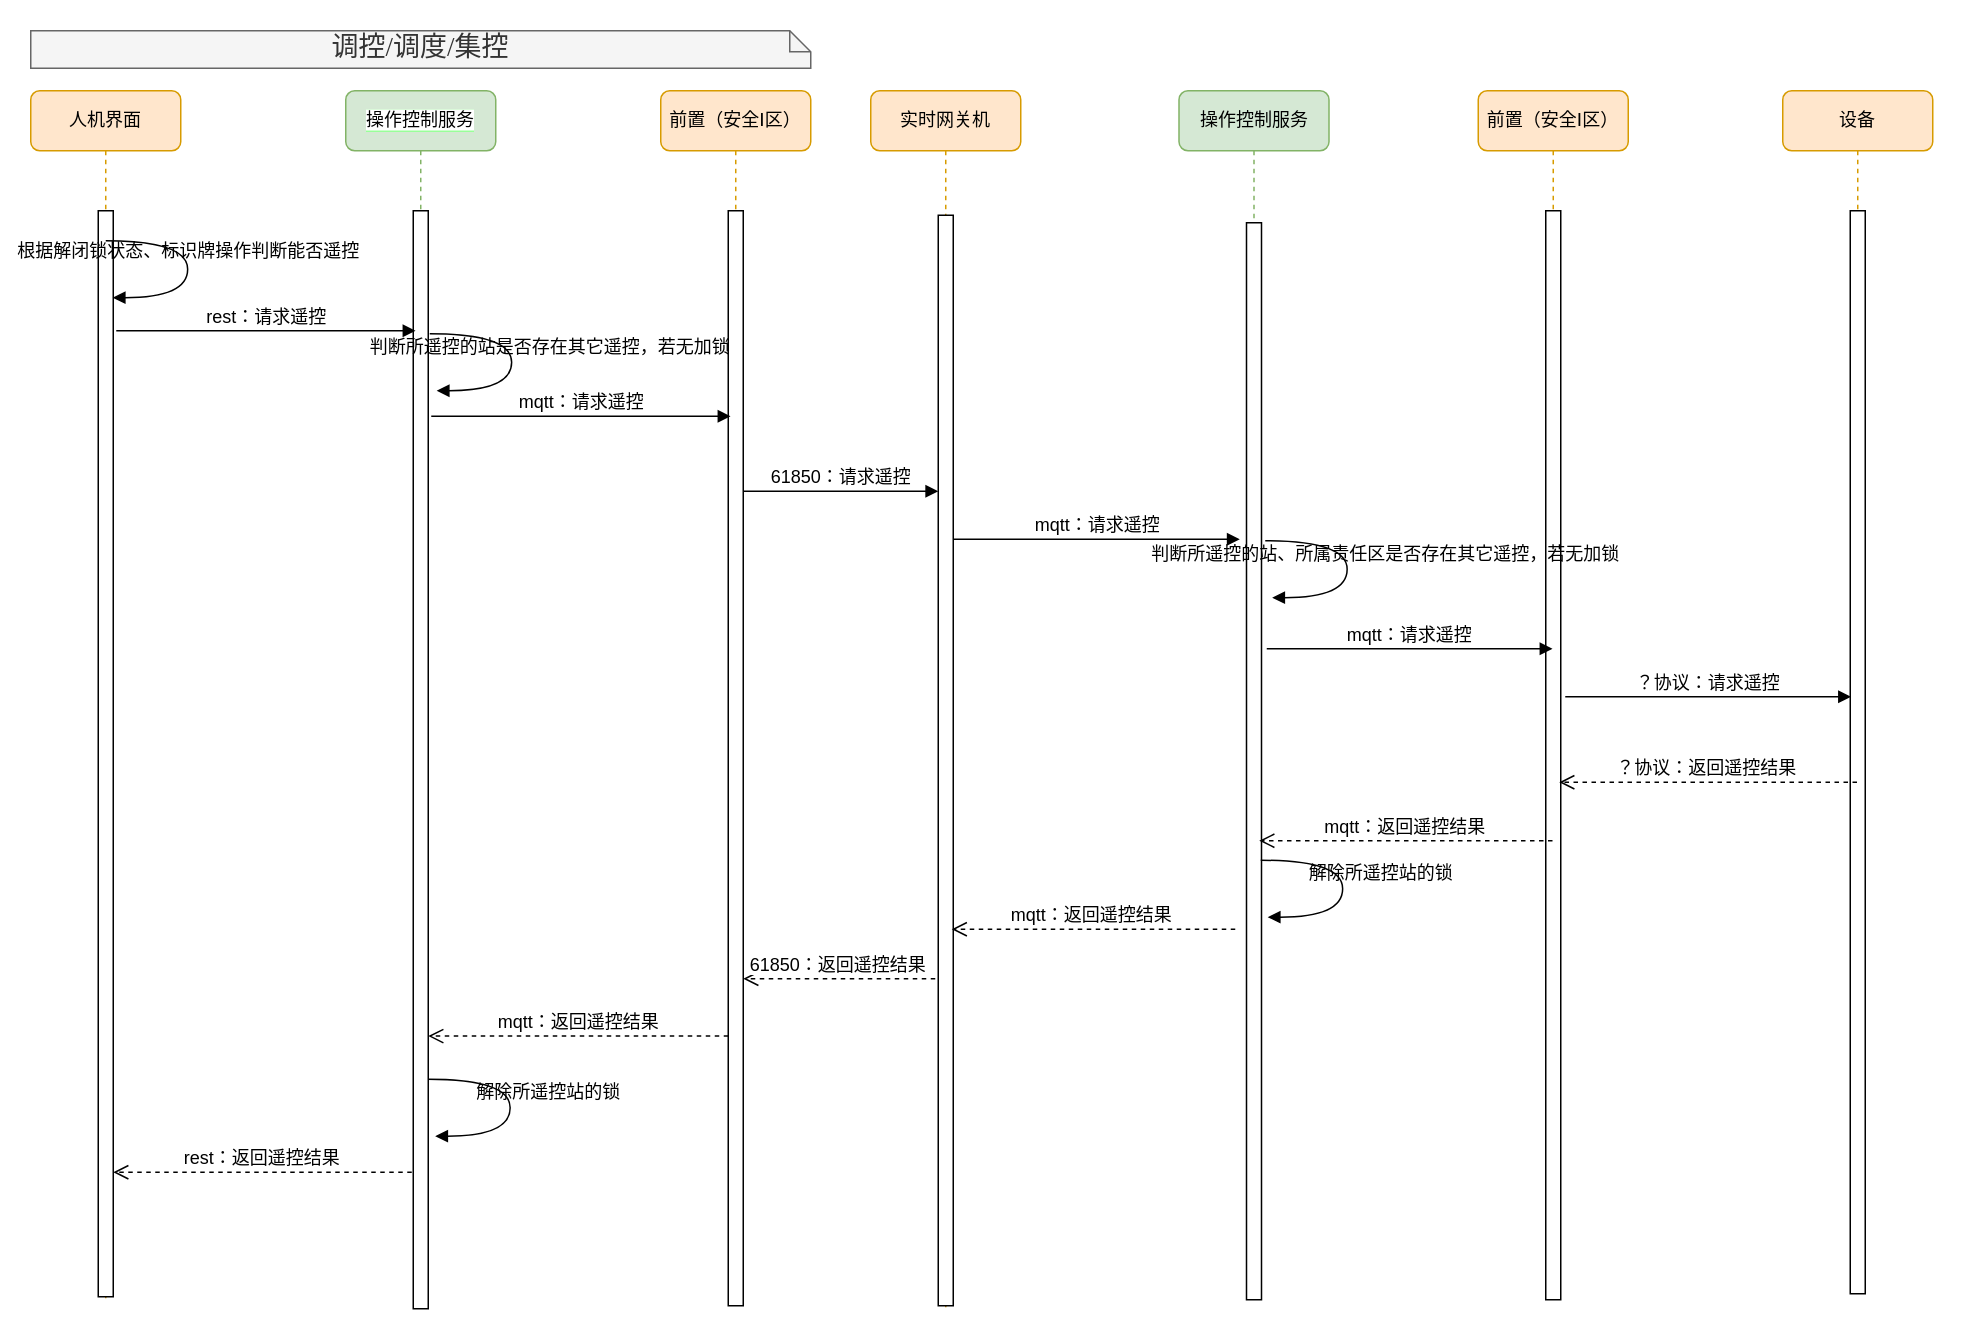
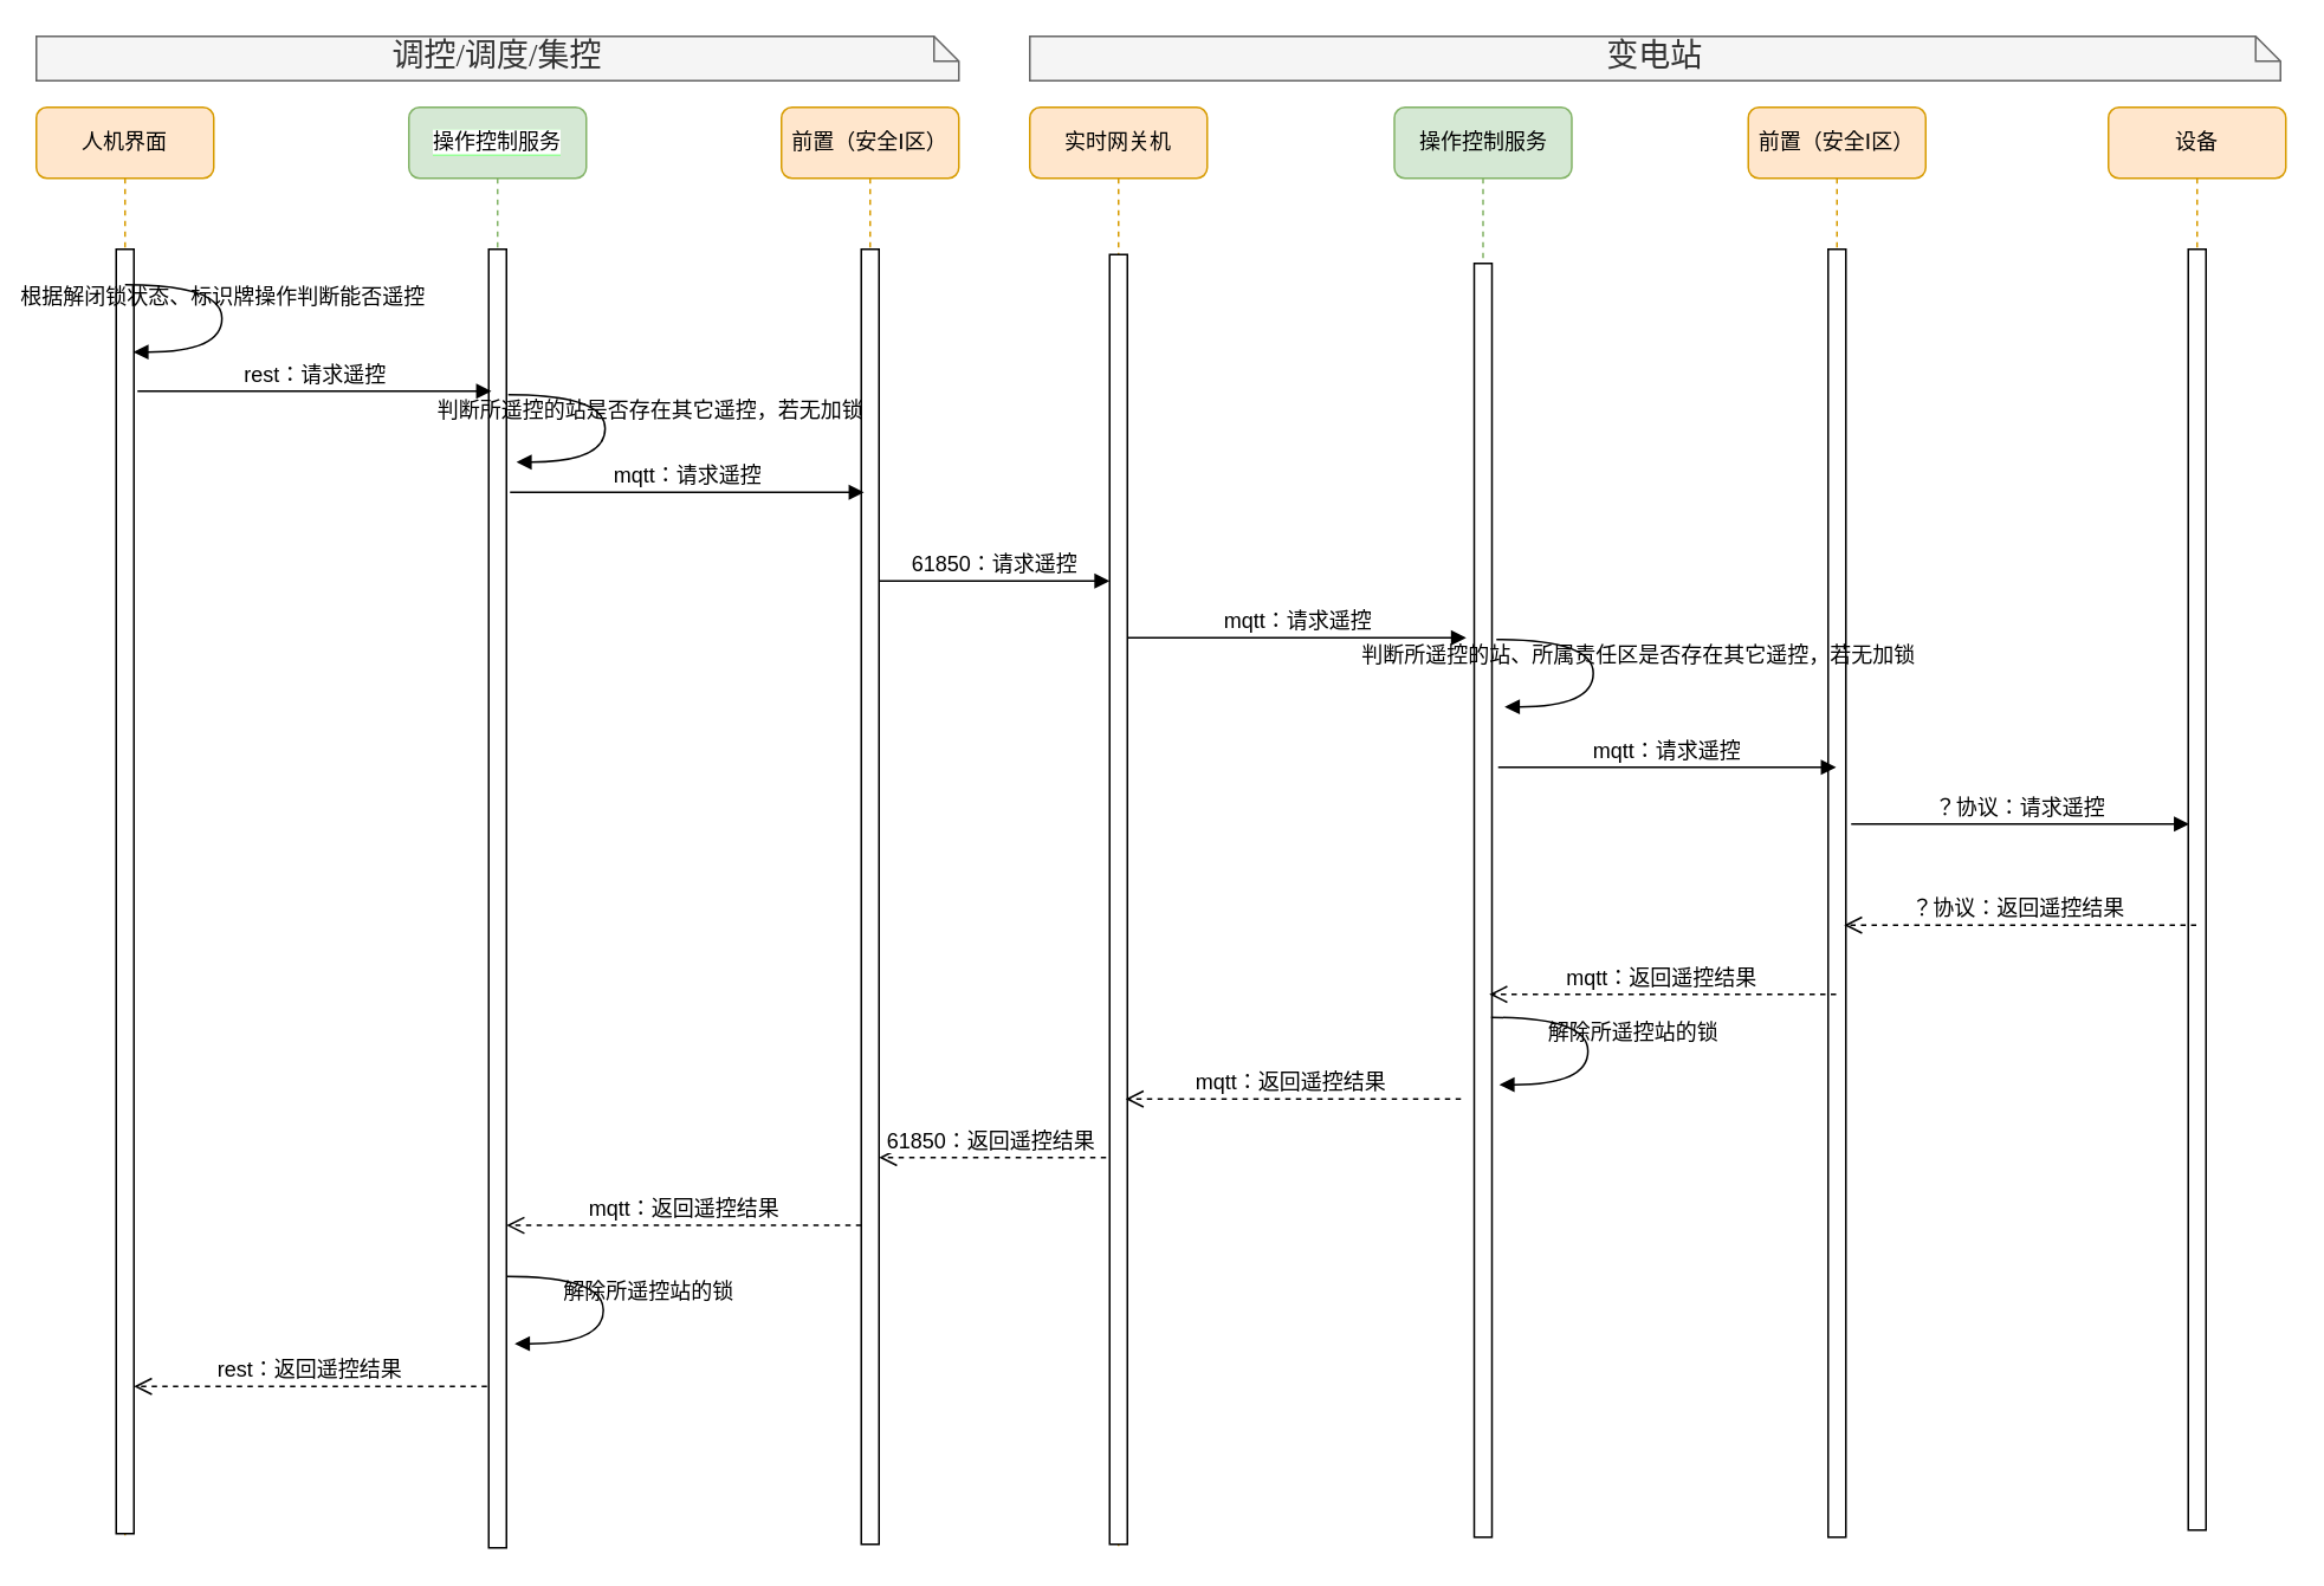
  <mxCell id="0" />
  <mxCell id="1" parent="0" />
  <mxCell id="2" value="&lt;span style=&quot;background-color: rgb(255 , 255 , 255)&quot;&gt;操作控制服务&lt;/span&gt;" style="shape=umlLifeline;perimeter=lifelinePerimeter;whiteSpace=wrap;html=1;container=1;collapsible=0;recursiveResize=0;outlineConnect=0;rounded=1;shadow=0;comic=0;labelBackgroundColor=#99FF99;strokeWidth=1;fontFamily=Verdana;fontSize=12;align=center;fillColor=#d5e8d4;strokeColor=#82b366;" vertex="1" parent="1"><mxGeometry x="230" y="60" width="100" height="812" as="geometry" /></mxCell>
  <mxCell id="3" value="" style="html=1;points=[];perimeter=orthogonalPerimeter;rounded=0;shadow=0;comic=0;labelBackgroundColor=none;strokeWidth=1;fontFamily=Helvetica;fontSize=12;align=center;" vertex="1" parent="2"><mxGeometry x="45" y="80" width="10" height="732" as="geometry" /></mxCell>
  <mxCell id="4" value="mqtt：返回遥控结果" style="html=1;verticalAlign=bottom;endArrow=open;dashed=1;endSize=8;fontFamily=Helvetica;entryX=1;entryY=0.81;entryDx=0;entryDy=0;entryPerimeter=0;fontSize=12;" edge="1" parent="2"><mxGeometry relative="1" as="geometry"><mxPoint x="255" y="630.2" as="sourcePoint" /><mxPoint x="55" y="630.2" as="targetPoint" /></mxGeometry></mxCell>
  <mxCell id="5" value="前置（安全Ⅰ区）" style="shape=umlLifeline;perimeter=lifelinePerimeter;whiteSpace=wrap;html=1;container=1;collapsible=0;recursiveResize=0;outlineConnect=0;rounded=1;shadow=0;comic=0;labelBackgroundColor=none;strokeWidth=1;fontFamily=Verdana;fontSize=12;align=center;fillColor=#ffe6cc;strokeColor=#d79b00;" vertex="1" parent="1"><mxGeometry x="440" y="60" width="100" height="810" as="geometry" /></mxCell>
  <mxCell id="6" value="" style="html=1;points=[];perimeter=orthogonalPerimeter;rounded=0;shadow=0;comic=0;labelBackgroundColor=none;strokeWidth=1;fontFamily=Helvetica;fontSize=12;align=center;" vertex="1" parent="5"><mxGeometry x="45" y="80" width="10" height="730" as="geometry" /></mxCell>
  <mxCell id="7" value="实时网关机" style="shape=umlLifeline;perimeter=lifelinePerimeter;whiteSpace=wrap;html=1;container=1;collapsible=0;recursiveResize=0;outlineConnect=0;rounded=1;shadow=0;comic=0;labelBackgroundColor=none;strokeWidth=1;fontFamily=Verdana;fontSize=12;align=center;fillColor=#ffe6cc;strokeColor=#d79b00;" vertex="1" parent="1"><mxGeometry x="580" y="60" width="100" height="811" as="geometry" /></mxCell>
  <mxCell id="8" value="" style="html=1;points=[];perimeter=orthogonalPerimeter;rounded=0;shadow=0;comic=0;labelBackgroundColor=none;strokeWidth=1;fontFamily=Helvetica;fontSize=12;align=center;" vertex="1" parent="7"><mxGeometry x="45" y="83" width="10" height="727" as="geometry" /></mxCell>
  <mxCell id="9" value="操作控制服务" style="shape=umlLifeline;perimeter=lifelinePerimeter;whiteSpace=wrap;html=1;container=1;collapsible=0;recursiveResize=0;outlineConnect=0;rounded=1;shadow=0;comic=0;labelBackgroundColor=none;strokeWidth=1;fontFamily=Verdana;fontSize=12;align=center;fillColor=#d5e8d4;strokeColor=#82b366;" vertex="1" parent="1"><mxGeometry x="785.5" y="60" width="100" height="806" as="geometry" /></mxCell>
  <mxCell id="10" value="" style="html=1;points=[];perimeter=orthogonalPerimeter;rounded=0;shadow=0;comic=0;labelBackgroundColor=none;strokeWidth=1;fontFamily=Helvetica;fontSize=12;align=center;" vertex="1" parent="9"><mxGeometry x="45" y="88" width="10" height="718" as="geometry" /></mxCell>
  <mxCell id="11" value="人机界面" style="shape=umlLifeline;perimeter=lifelinePerimeter;whiteSpace=wrap;html=1;container=1;collapsible=0;recursiveResize=0;outlineConnect=0;rounded=1;shadow=0;comic=0;labelBackgroundColor=none;strokeWidth=1;fontFamily=Verdana;fontSize=12;align=center;fillColor=#ffe6cc;strokeColor=#d79b00;" vertex="1" parent="1"><mxGeometry x="20" y="60" width="100" height="807" as="geometry" /></mxCell>
  <mxCell id="12" value="" style="html=1;points=[];perimeter=orthogonalPerimeter;rounded=0;shadow=0;comic=0;labelBackgroundColor=none;strokeWidth=1;fontFamily=Helvetica;fontSize=12;align=center;" vertex="1" parent="11"><mxGeometry x="45" y="80" width="10" height="724" as="geometry" /></mxCell>
  <mxCell id="13" value="61850：请求遥控" style="html=1;verticalAlign=bottom;endArrow=block;labelBackgroundColor=none;fontFamily=Helvetica;fontSize=12;edgeStyle=elbowEdgeStyle;elbow=vertical;" edge="1" parent="1"><mxGeometry relative="1" as="geometry"><mxPoint x="495" y="327" as="sourcePoint" /><Array as="points"><mxPoint x="500" y="327" /></Array><mxPoint x="625" y="327" as="targetPoint" /></mxGeometry></mxCell>
  <mxCell id="14" value="rest：请求遥控" style="html=1;verticalAlign=bottom;endArrow=block;labelBackgroundColor=none;fontFamily=Helvetica;fontSize=12;edgeStyle=elbowEdgeStyle;elbow=vertical;" edge="1" parent="1"><mxGeometry relative="1" as="geometry"><mxPoint x="77" y="220" as="sourcePoint" /><mxPoint x="276.5" y="220" as="targetPoint" /></mxGeometry></mxCell>
  <mxCell id="15" value="&lt;div style=&quot;text-align: justify&quot;&gt;&lt;span&gt;&lt;font style=&quot;font-size: 18px&quot;&gt;调控/调度/集控&lt;/font&gt;&lt;/span&gt;&lt;/div&gt;" style="shape=note;whiteSpace=wrap;html=1;size=14;verticalAlign=top;align=center;spacingTop=-6;rounded=0;shadow=0;comic=0;labelBackgroundColor=none;strokeWidth=1;fontFamily=Verdana;fontSize=12;fillColor=#f5f5f5;strokeColor=#666666;fontColor=#333333;" vertex="1" parent="1"><mxGeometry x="20" y="20" width="520" height="25" as="geometry" /></mxCell>
+ <mxCell id="16" value="&lt;font style=&quot;font-size: 18px&quot;&gt;变电站&lt;/font&gt;" style="shape=note;whiteSpace=wrap;html=1;size=14;verticalAlign=top;align=center;spacingTop=-6;rounded=0;shadow=0;comic=0;labelBackgroundColor=none;strokeWidth=1;fontFamily=Verdana;fontSize=12;fillColor=#f5f5f5;strokeColor=#666666;fontColor=#333333;" vertex="1" parent="1"><mxGeometry x="580" y="20" width="705" height="25" as="geometry" /></mxCell>
  <mxCell id="17" value="mqtt：请求遥控" style="html=1;verticalAlign=bottom;endArrow=block;fontFamily=Helvetica;fontSize=12;" edge="1" parent="1"><mxGeometry width="80" relative="1" as="geometry"><mxPoint x="635.5" y="359" as="sourcePoint" /><mxPoint x="826" y="359" as="targetPoint" /></mxGeometry></mxCell>
  <mxCell id="18" value="rest：返回遥控结果" style="html=1;verticalAlign=bottom;endArrow=open;dashed=1;endSize=8;fontFamily=Helvetica;entryX=1.1;entryY=0.98;entryDx=0;entryDy=0;entryPerimeter=0;fontSize=12;" edge="1" parent="1"><mxGeometry relative="1" as="geometry"><mxPoint x="274" y="781" as="sourcePoint" /><mxPoint x="75" y="781" as="targetPoint" /></mxGeometry></mxCell>
  <mxCell id="19" value="61850：返回遥控结果" style="html=1;verticalAlign=bottom;endArrow=open;dashed=1;endSize=8;fontFamily=Helvetica;entryX=1.2;entryY=0.9;entryDx=0;entryDy=0;entryPerimeter=0;fontSize=12;" edge="1" parent="1"><mxGeometry x="0.016" relative="1" as="geometry"><mxPoint x="623" y="652" as="sourcePoint" /><mxPoint x="495" y="652" as="targetPoint" /><mxPoint as="offset" /></mxGeometry></mxCell>
  <mxCell id="20" value="mqtt：返回遥控结果" style="html=1;verticalAlign=bottom;endArrow=open;dashed=1;endSize=8;fontFamily=Helvetica;entryX=1.2;entryY=0.9;entryDx=0;entryDy=0;entryPerimeter=0;fontSize=12;" edge="1" parent="1"><mxGeometry x="0.016" relative="1" as="geometry"><mxPoint x="823" y="619" as="sourcePoint" /><mxPoint x="634" y="619" as="targetPoint" /><mxPoint as="offset" /></mxGeometry></mxCell>
  <mxCell id="21" value="mqtt：请求遥控" style="html=1;verticalAlign=bottom;endArrow=block;labelBackgroundColor=none;fontFamily=Helvetica;fontSize=12;edgeStyle=elbowEdgeStyle;elbow=vertical;" edge="1" parent="1"><mxGeometry x="0.003" relative="1" as="geometry"><mxPoint x="287" y="277" as="sourcePoint" /><mxPoint x="486.5" y="277" as="targetPoint" /><Array as="points"><mxPoint x="397" y="277" /><mxPoint x="237" y="327" /><mxPoint x="227" y="327" /></Array><mxPoint as="offset" /></mxGeometry></mxCell>
  <mxCell id="22" value="根据解闭锁状态、标识牌操作判断能否遥控" style="html=1;verticalAlign=bottom;endArrow=block;labelBackgroundColor=none;fontFamily=Verdana;fontSize=12;elbow=vertical;edgeStyle=orthogonalEdgeStyle;curved=1;entryX=1;entryY=0.286;entryPerimeter=0;exitX=1.038;exitY=0.345;exitPerimeter=0;" edge="1" parent="1"><mxGeometry relative="1" as="geometry"><mxPoint x="70" y="160" as="sourcePoint" /><mxPoint x="74.62" y="197.92" as="targetPoint" /><Array as="points"><mxPoint x="124.62" y="159.9" /><mxPoint x="124.62" y="197.9" /></Array></mxGeometry></mxCell>
  <mxCell id="23" value="判断所遥控的站是否存在其它遥控，若无加锁" style="html=1;verticalAlign=bottom;endArrow=block;labelBackgroundColor=none;fontFamily=Verdana;fontSize=12;elbow=vertical;edgeStyle=orthogonalEdgeStyle;curved=1;entryX=1;entryY=0.286;entryPerimeter=0;exitX=1.038;exitY=0.345;exitPerimeter=0;" edge="1" parent="1"><mxGeometry x="0.018" y="25" relative="1" as="geometry"><mxPoint x="286" y="222.08" as="sourcePoint" /><mxPoint x="290.62" y="260" as="targetPoint" /><Array as="points"><mxPoint x="340.62" y="221.98" /><mxPoint x="340.62" y="259.98" /></Array><mxPoint as="offset" /></mxGeometry></mxCell>
  <mxCell id="24" value="前置（安全Ⅰ区）" style="shape=umlLifeline;perimeter=lifelinePerimeter;whiteSpace=wrap;html=1;container=1;collapsible=0;recursiveResize=0;outlineConnect=0;rounded=1;shadow=0;comic=0;labelBackgroundColor=none;strokeWidth=1;fontFamily=Verdana;fontSize=12;align=center;fillColor=#ffe6cc;strokeColor=#d79b00;" vertex="1" parent="1"><mxGeometry x="985" y="60" width="100" height="806" as="geometry" /></mxCell>
  <mxCell id="25" value="" style="html=1;points=[];perimeter=orthogonalPerimeter;rounded=0;shadow=0;comic=0;labelBackgroundColor=none;strokeWidth=1;fontFamily=Helvetica;fontSize=12;align=center;" vertex="1" parent="24"><mxGeometry x="45" y="80" width="10" height="726" as="geometry" /></mxCell>
  <mxCell id="26" value="mqtt：返回遥控结果" style="html=1;verticalAlign=bottom;endArrow=open;dashed=1;endSize=8;fontFamily=Helvetica;fontSize=12;" edge="1" parent="1" source="24"><mxGeometry x="0.016" relative="1" as="geometry"><mxPoint x="1010" y="560" as="sourcePoint" /><mxPoint x="839" y="560" as="targetPoint" /><mxPoint as="offset" /></mxGeometry></mxCell>
  <mxCell id="27" value="判断所遥控的站、所属责任区是否存在其它遥控，若无加锁" style="html=1;verticalAlign=bottom;endArrow=block;labelBackgroundColor=none;fontFamily=Verdana;fontSize=12;elbow=vertical;edgeStyle=orthogonalEdgeStyle;curved=1;entryX=1;entryY=0.286;entryPerimeter=0;exitX=1.038;exitY=0.345;exitPerimeter=0;" edge="1" parent="1"><mxGeometry x="0.018" y="25" relative="1" as="geometry"><mxPoint x="843" y="360" as="sourcePoint" /><mxPoint x="847.62" y="397.92" as="targetPoint" /><Array as="points"><mxPoint x="897.62" y="359.9" /><mxPoint x="897.62" y="397.9" /></Array><mxPoint as="offset" /></mxGeometry></mxCell>
  <mxCell id="28" value="mqtt：请求遥控" style="html=1;verticalAlign=bottom;endArrow=block;fontFamily=Helvetica;fontSize=12;" edge="1" parent="1"><mxGeometry width="80" relative="1" as="geometry"><mxPoint x="844" y="432" as="sourcePoint" /><mxPoint x="1034.5" y="432" as="targetPoint" /></mxGeometry></mxCell>
  <mxCell id="29" value="设备" style="shape=umlLifeline;perimeter=lifelinePerimeter;whiteSpace=wrap;html=1;container=1;collapsible=0;recursiveResize=0;outlineConnect=0;rounded=1;shadow=0;comic=0;labelBackgroundColor=none;strokeWidth=1;fontFamily=Verdana;fontSize=12;align=center;fillColor=#ffe6cc;strokeColor=#d79b00;" vertex="1" parent="1"><mxGeometry x="1188" y="60" width="100" height="802" as="geometry" /></mxCell>
  <mxCell id="30" value="" style="html=1;points=[];perimeter=orthogonalPerimeter;rounded=0;shadow=0;comic=0;labelBackgroundColor=none;strokeWidth=1;fontFamily=Helvetica;fontSize=12;align=center;" vertex="1" parent="29"><mxGeometry x="45" y="80" width="10" height="722" as="geometry" /></mxCell>
  <mxCell id="31" value="？协议：请求遥控" style="html=1;verticalAlign=bottom;endArrow=block;fontFamily=Helvetica;fontSize=12;" edge="1" parent="1"><mxGeometry width="80" relative="1" as="geometry"><mxPoint x="1043" y="464" as="sourcePoint" /><mxPoint x="1233.5" y="464" as="targetPoint" /></mxGeometry></mxCell>
  <mxCell id="32" value="？协议：返回遥控结果" style="html=1;verticalAlign=bottom;endArrow=open;dashed=1;endSize=8;fontFamily=Helvetica;fontSize=12;" edge="1" parent="1" source="29"><mxGeometry x="0.016" relative="1" as="geometry"><mxPoint x="1210" y="521" as="sourcePoint" /><mxPoint x="1039" y="521" as="targetPoint" /><mxPoint as="offset" /></mxGeometry></mxCell>
  <mxCell id="33" value="解除所遥控站的锁" style="html=1;verticalAlign=bottom;endArrow=block;labelBackgroundColor=none;fontFamily=Verdana;fontSize=12;elbow=vertical;edgeStyle=orthogonalEdgeStyle;curved=1;entryX=1;entryY=0.286;entryPerimeter=0;exitX=1.038;exitY=0.345;exitPerimeter=0;" edge="1" parent="1"><mxGeometry x="0.018" y="25" relative="1" as="geometry"><mxPoint x="285" y="719" as="sourcePoint" /><mxPoint x="289.62" y="756.92" as="targetPoint" /><Array as="points"><mxPoint x="339.62" y="718.9" /><mxPoint x="339.62" y="756.9" /></Array><mxPoint as="offset" /></mxGeometry></mxCell>
  <mxCell id="34" value="解除所遥控站的锁" style="html=1;verticalAlign=bottom;endArrow=block;labelBackgroundColor=none;fontFamily=Verdana;fontSize=12;elbow=vertical;edgeStyle=orthogonalEdgeStyle;curved=1;entryX=1;entryY=0.286;entryPerimeter=0;exitX=1.038;exitY=0.345;exitPerimeter=0;" edge="1" parent="1"><mxGeometry x="0.018" y="25" relative="1" as="geometry"><mxPoint x="840" y="573" as="sourcePoint" /><mxPoint x="844.62" y="610.92" as="targetPoint" /><Array as="points"><mxPoint x="894.62" y="572.9" /><mxPoint x="894.62" y="610.9" /></Array><mxPoint as="offset" /></mxGeometry></mxCell>
